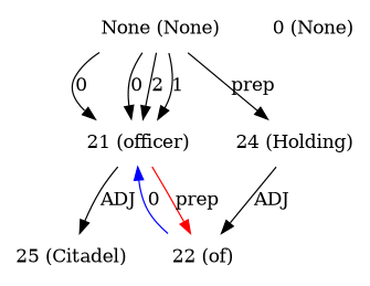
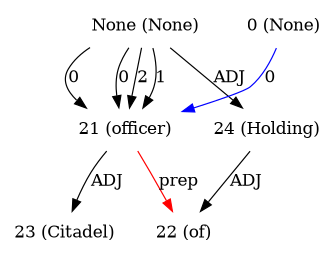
  digraph {
    node [shape=plaintext]
    edge [dir=forward]
    n1 [label="None (None)"]
    n2 [label="21 (officer)"]
    n3 [label="24 (Holding)"]
    n4 [label="22 (of)"]
-   n5 [label="25 (Citadel)"]
+   n5 [label="23 (Citadel)"]
    n6 [label="0 (None)"]
    n1 -> n2 [label=2]
    n1 -> n2 [label=1]
    n1 -> n2 [label=0]
    n1 -> n2 [label=0]
-   n1 -> n3 [label=prep]
+   n1 -> n3 [label=ADJ]
    n2 -> n4 [color=red label=prep]
    n2 -> n5 [label=ADJ]
    n3 -> n4 [label=ADJ]
-   n4 -> n2 [color=blue label=0]
+   n6 -> n2 [color=blue label=0]
  }
